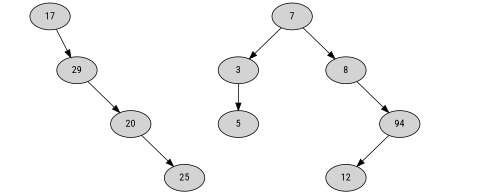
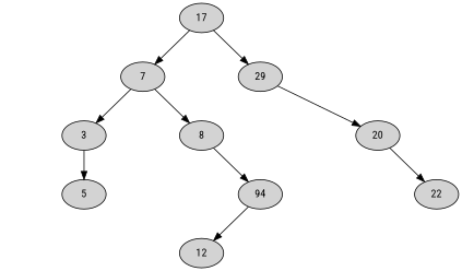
  digraph {
    fontname="Roboto Condensed"
    node [fontname="Roboto Condensed" style=invis]
    edge [fontname="Roboto Condensed" style=invis]
    n1 [label=17 style=filled]
    n2 [label=7 style=filled]
    n3 [label=0]
    n4 [label=29 style=filled]
    n5 [label=3 style=filled]
    n6 [label=1]
    n7 [label=8 style=filled]
    n8 [label=8]
    n9 [label=8]
    n10 [label=20 style=filled]
    n11 [label=2]
    n12 [label=5 style=filled]
    n13 [label=5]
    n14 [label=5]
    n15 [label=94 style=filled]
    n16 [label=12 style=filled]
    n17 [label=6]
    n18 [label=6]
    n19 [label=9]
    n20 [label=9]
-   n21 [label=25 style=filled]
+   n21 [label=22 style=filled]
+   n1 -> n2 [style=""]
    n1 -> n3
    n1 -> n4 [style=""]
    n2 -> n5 [style=""]
    n2 -> n6
    n2 -> n7 [style=""]
    n4 -> n8
    n4 -> n9
    n4 -> n10 [style=""]
    n5 -> n11
    n5 -> n12 [style=""]
    n7 -> n13
    n7 -> n14
    n7 -> n15 [style=""]
    n10 -> n19
    n10 -> n20
    n10 -> n21 [style=""]
    n15 -> n16 [style=""]
    n15 -> n17
    n15 -> n18
  }
